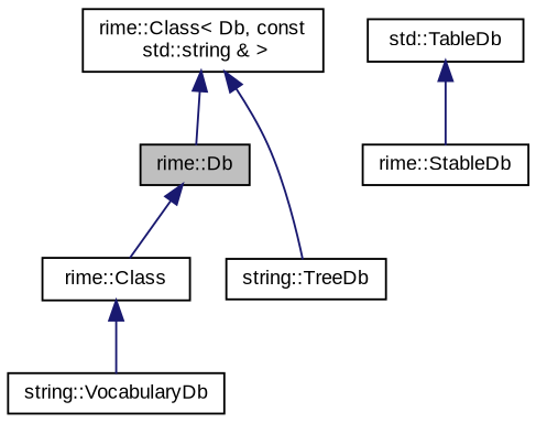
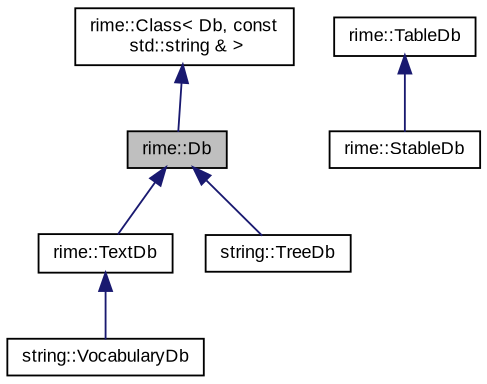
  digraph {
    fontname="Liberation Sans"
    node [color=black fillcolor=white fontname="Liberation Sans" fontsize=10 shape=record style=filled]
    edge [color=midnightblue dir=back fontname="Liberation Sans" fontsize=10 labelfontname=Helvetica labelfontsize=10 style=solid]
    n1 [fillcolor=grey75 fontcolor=black height=0.2 label="rime::Db" width=0.4]
-   n2 [height=0.2 label="rime::Class" width=0.4]
+   n2 [height=0.2 label="rime::TextDb" width=0.4]
    n3 [height=0.2 label="string::TreeDb" width=0.4]
    n4 [height=0.2 label="string::VocabularyDb" width=0.4]
    n5 [height=0.2 label="rime::Class\< Db, const\l std::string & \>" width=0.4]
-   n6 [height=0.2 label="std::TableDb" width=0.4]
+   n6 [height=0.2 label="rime::TableDb" width=0.4]
    n7 [height=0.2 label="rime::StableDb" width=0.4]
    n1 -> n2
-   n5 -> n3
+   n1 -> n3
    n2 -> n4
    n5 -> n1
    n6 -> n7
  }
